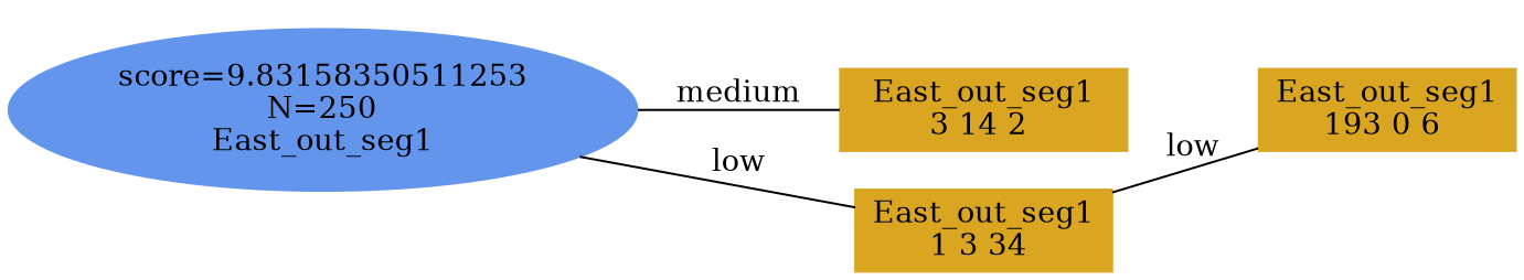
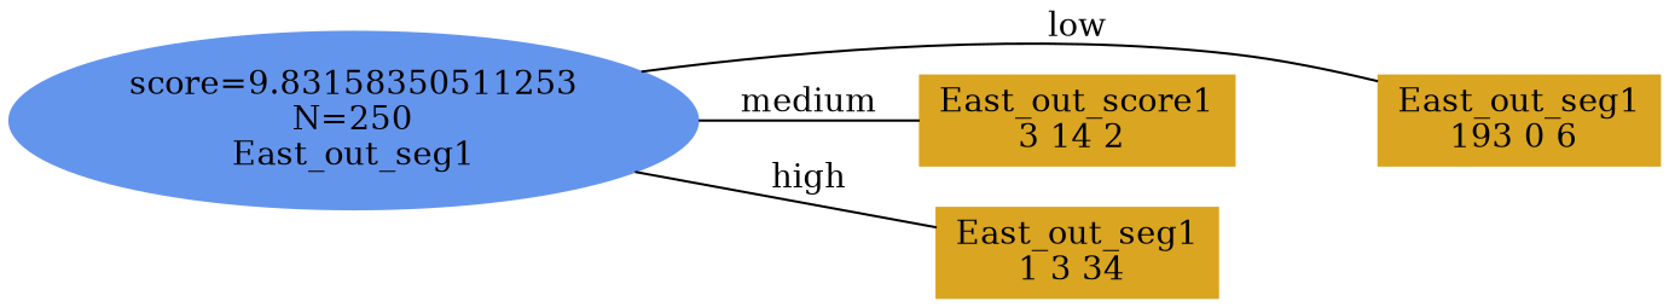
  digraph {
    rankdir=LR
    node [color=goldenrod shape=box style=filled]
    edge [dir=none]
    n1 [color=cornflowerblue label="score=9.83158350511253\nN=250\nEast_out_seg1" shape=ellipse]
    n2 [label="East_out_seg1\n193 0 6 "]
-   n3 [label="East_out_seg1\n3 14 2 "]
+   n3 [label="East_out_score1\n3 14 2 "]
    n4 [label="East_out_seg1\n1 3 34 "]
    subgraph sub_1 {
      rank=same
      n1
    }
    subgraph sub_2 {
      rank=same
      n2
    }
    subgraph sub_3 {
      rank=same
      n3
    }
    subgraph sub_4 {
      rank=same
      n4
    }
-   n4 -> n2 [label=low]
+   n1 -> n2 [label=low]
    n1 -> n3 [label=medium]
-   n1 -> n4 [label=low]
+   n1 -> n4 [label=high]
  }
